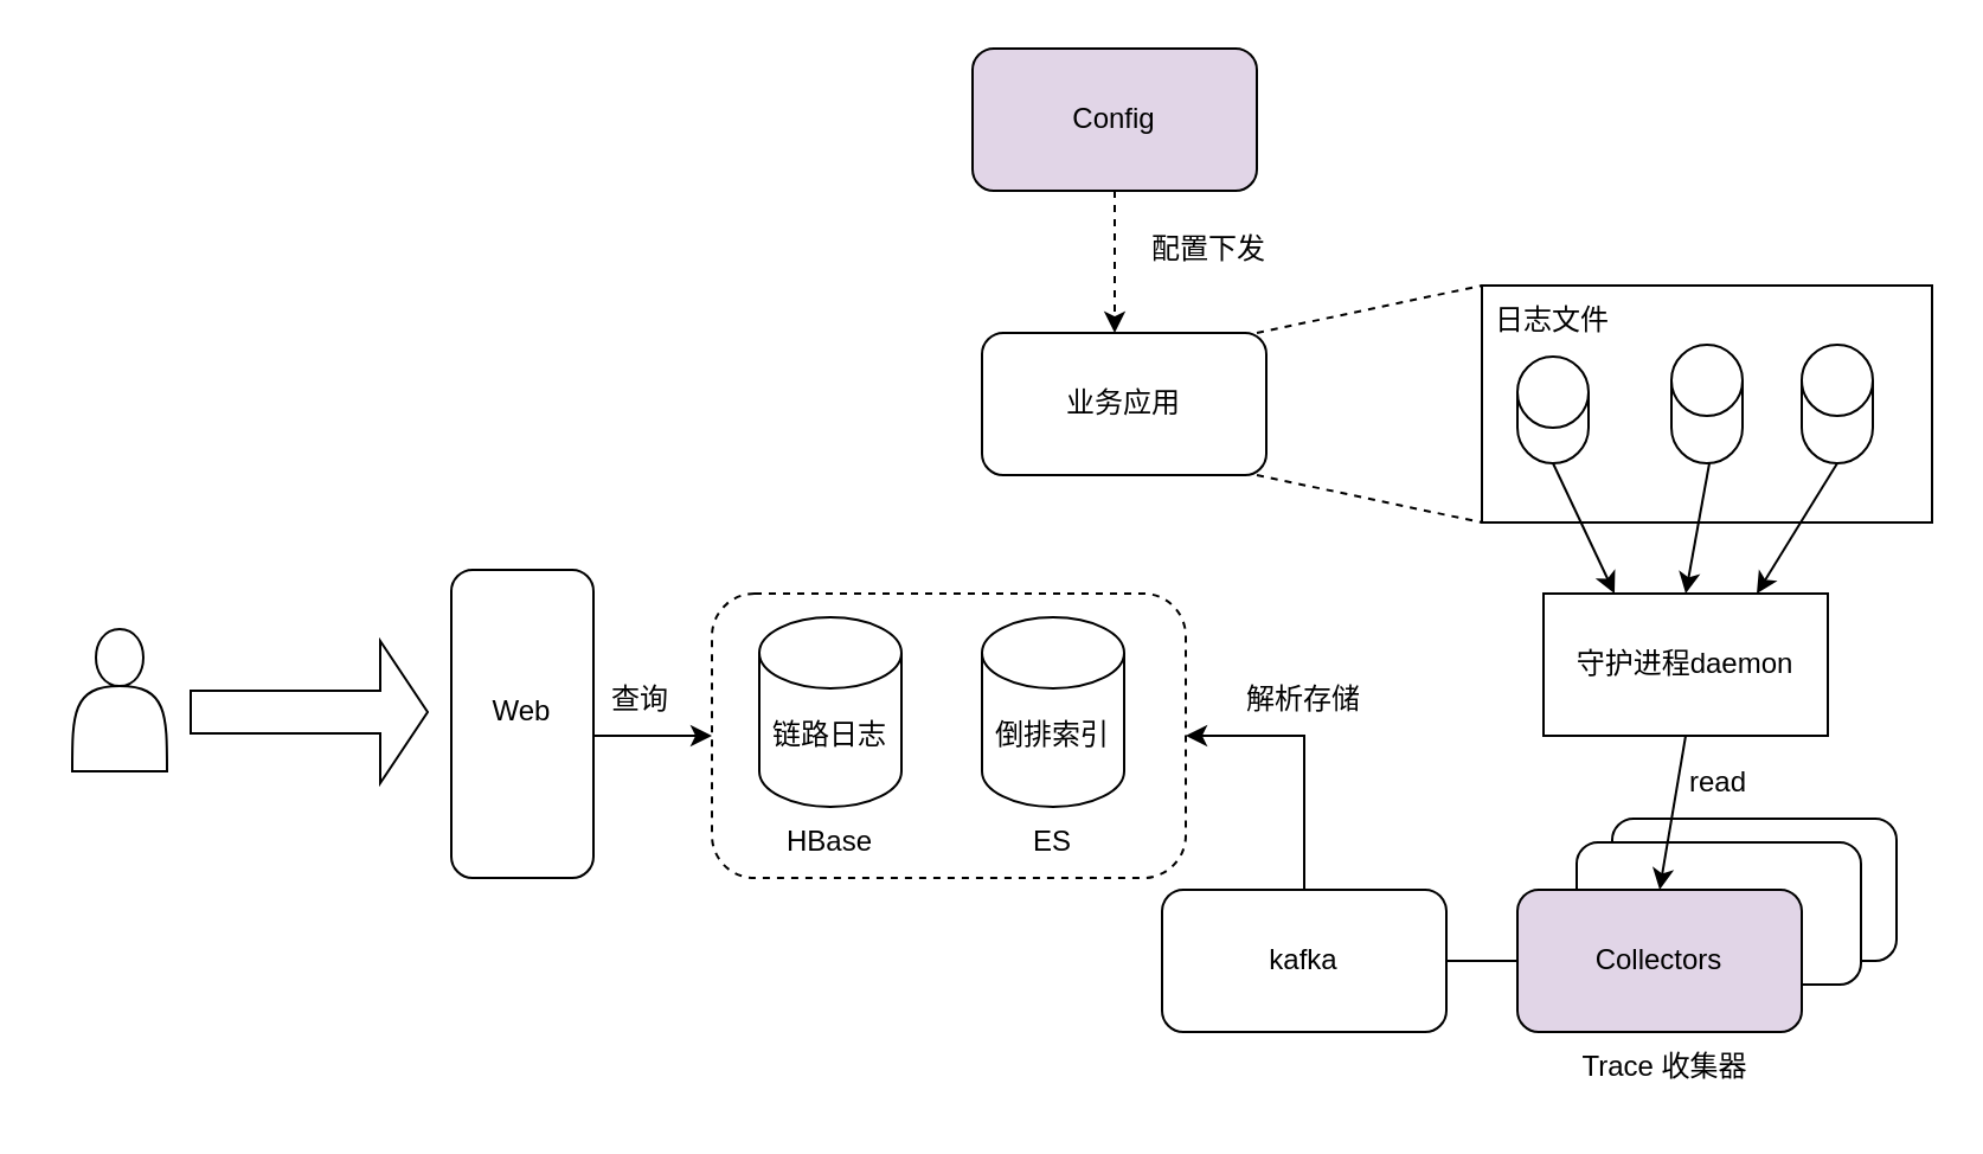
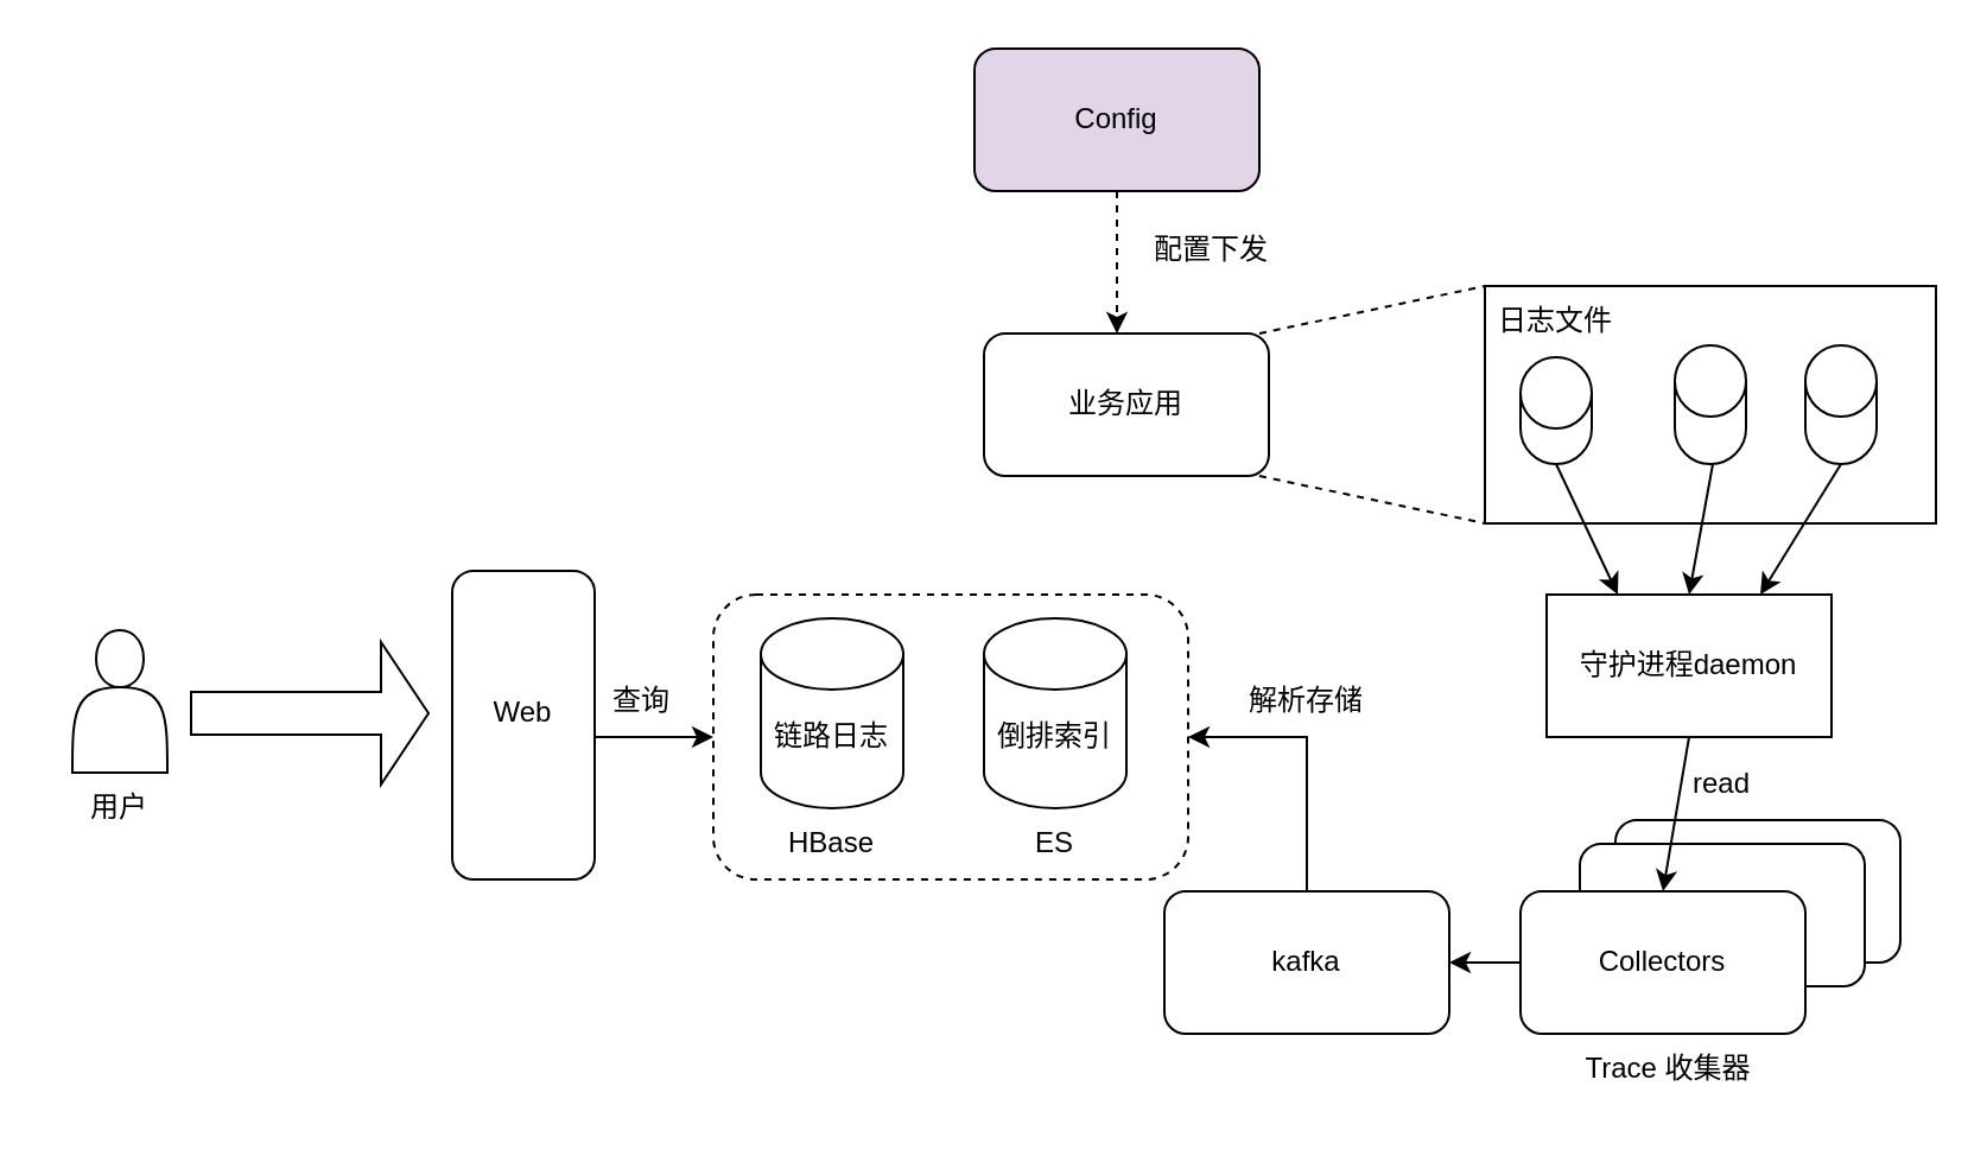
  <mxCell id="0" />
  <mxCell id="1" parent="0" />
  <mxCell id="2" value="" style="rounded=0;whiteSpace=wrap;html=1;" vertex="1" parent="1"><mxGeometry x="625" y="120" width="190" height="100" as="geometry" /></mxCell>
  <mxCell id="3" value="" style="shape=cylinder3;whiteSpace=wrap;html=1;boundedLbl=1;backgroundOutline=1;size=15;" vertex="1" parent="1"><mxGeometry x="640" y="150" width="30" height="45" as="geometry" /></mxCell>
  <mxCell id="4" value="" style="shape=cylinder3;whiteSpace=wrap;html=1;boundedLbl=1;backgroundOutline=1;size=15;" vertex="1" parent="1"><mxGeometry x="705" y="145" width="30" height="50" as="geometry" /></mxCell>
  <mxCell id="5" value="" style="shape=cylinder3;whiteSpace=wrap;html=1;boundedLbl=1;backgroundOutline=1;size=15;" vertex="1" parent="1"><mxGeometry x="760" y="145" width="30" height="50" as="geometry" /></mxCell>
  <mxCell id="6" value="" style="endArrow=none;html=1;rounded=0;entryX=0;entryY=0;entryDx=0;entryDy=0;dashed=1;" edge="1" parent="1" target="2"><mxGeometry width="50" height="50" relative="1" as="geometry"><mxPoint x="530" y="140" as="sourcePoint" /><mxPoint x="580" y="90" as="targetPoint" /></mxGeometry></mxCell>
  <mxCell id="7" value="" style="endArrow=none;html=1;rounded=0;exitX=1;exitY=1;exitDx=0;exitDy=0;entryX=0;entryY=1;entryDx=0;entryDy=0;dashed=1;" edge="1" parent="1" target="2"><mxGeometry width="50" height="50" relative="1" as="geometry"><mxPoint x="530" y="200" as="sourcePoint" /><mxPoint x="560" y="200" as="targetPoint" /></mxGeometry></mxCell>
  <mxCell id="8" value="日志文件" style="text;html=1;align=center;verticalAlign=middle;whiteSpace=wrap;rounded=0;" vertex="1" parent="1"><mxGeometry x="625" y="120" width="60" height="30" as="geometry" /></mxCell>
  <mxCell id="9" value="守护进程daemon" style="rounded=0;whiteSpace=wrap;html=1;" vertex="1" parent="1"><mxGeometry x="651" y="250" width="120" height="60" as="geometry" /></mxCell>
  <mxCell id="10" value="" style="endArrow=classic;html=1;rounded=0;entryX=0.25;entryY=0;entryDx=0;entryDy=0;" edge="1" parent="1" target="9"><mxGeometry width="50" height="50" relative="1" as="geometry"><mxPoint x="655" y="195" as="sourcePoint" /><mxPoint x="705" y="145" as="targetPoint" /></mxGeometry></mxCell>
  <mxCell id="11" value="" style="endArrow=classic;html=1;rounded=0;entryX=0.5;entryY=0;entryDx=0;entryDy=0;" edge="1" parent="1" target="9"><mxGeometry width="50" height="50" relative="1" as="geometry"><mxPoint x="721" y="195" as="sourcePoint" /><mxPoint x="771" y="145" as="targetPoint" /></mxGeometry></mxCell>
  <mxCell id="12" value="" style="endArrow=classic;html=1;rounded=0;exitX=0.5;exitY=1;exitDx=0;exitDy=0;exitPerimeter=0;entryX=0.75;entryY=0;entryDx=0;entryDy=0;" edge="1" parent="1" source="5" target="9"><mxGeometry width="50" height="50" relative="1" as="geometry"><mxPoint x="800" y="290" as="sourcePoint" /><mxPoint x="850" y="240" as="targetPoint" /></mxGeometry></mxCell>
  <mxCell id="13" value="" style="rounded=1;whiteSpace=wrap;html=1;" vertex="1" parent="1"><mxGeometry x="680" y="345" width="120" height="60" as="geometry" /></mxCell>
  <mxCell id="14" value="" style="rounded=1;whiteSpace=wrap;html=1;" vertex="1" parent="1"><mxGeometry x="665" y="355" width="120" height="60" as="geometry" /></mxCell>
- <mxCell id="15" value="" style="edgeStyle=orthogonalEdgeStyle;rounded=0;orthogonalLoop=1;jettySize=auto;html=1;endArrow=none;" edge="1" parent="1" source="16" target="38"><mxGeometry relative="1" as="geometry" /></mxCell>
- <mxCell id="16" value="Collectors" style="rounded=1;whiteSpace=wrap;html=1;fillColor=#e1d5e7;" vertex="1" parent="1"><mxGeometry x="640" y="375" width="120" height="60" as="geometry" /></mxCell>
+ <mxCell id="15" value="" style="edgeStyle=orthogonalEdgeStyle;rounded=0;orthogonalLoop=1;jettySize=auto;html=1;" edge="1" parent="1" source="16" target="38"><mxGeometry relative="1" as="geometry" /></mxCell>
+ <mxCell id="16" value="Collectors" style="rounded=1;whiteSpace=wrap;html=1;" vertex="1" parent="1"><mxGeometry x="640" y="375" width="120" height="60" as="geometry" /></mxCell>
  <mxCell id="17" value="" style="endArrow=classic;html=1;rounded=0;entryX=0.5;entryY=0;entryDx=0;entryDy=0;exitX=0.5;exitY=1;exitDx=0;exitDy=0;" edge="1" parent="1" source="9" target="16"><mxGeometry width="50" height="50" relative="1" as="geometry"><mxPoint x="745" y="315" as="sourcePoint" /><mxPoint x="795" y="265" as="targetPoint" /></mxGeometry></mxCell>
  <mxCell id="18" value="read" style="text;html=1;align=center;verticalAlign=middle;whiteSpace=wrap;rounded=0;" vertex="1" parent="1"><mxGeometry x="695" y="315" width="60" height="30" as="geometry" /></mxCell>
  <mxCell id="19" value="" style="edgeStyle=orthogonalEdgeStyle;rounded=0;orthogonalLoop=1;jettySize=auto;html=1;dashed=1;" edge="1" parent="1" source="20"><mxGeometry relative="1" as="geometry"><mxPoint x="470" y="140" as="targetPoint" /></mxGeometry></mxCell>
  <mxCell id="20" value="Config" style="rounded=1;whiteSpace=wrap;html=1;fillColor=#e1d5e7;" vertex="1" parent="1"><mxGeometry x="410" y="20" width="120" height="60" as="geometry" /></mxCell>
  <mxCell id="21" value="配置下发" style="text;html=1;align=center;verticalAlign=middle;whiteSpace=wrap;rounded=0;" vertex="1" parent="1"><mxGeometry x="480" y="90" width="60" height="30" as="geometry" /></mxCell>
  <mxCell id="22" value="Trace 收集器" style="text;html=1;align=center;verticalAlign=middle;whiteSpace=wrap;rounded=0;" vertex="1" parent="1"><mxGeometry x="665" y="435" width="75" height="30" as="geometry" /></mxCell>
  <mxCell id="23" value="" style="rounded=1;whiteSpace=wrap;html=1;dashed=1;" vertex="1" parent="1"><mxGeometry x="300" y="250" width="200" height="120" as="geometry" /></mxCell>
  <mxCell id="24" value="" style="shape=cylinder3;whiteSpace=wrap;html=1;boundedLbl=1;backgroundOutline=1;size=15;" vertex="1" parent="1"><mxGeometry x="320" y="260" width="60" height="80" as="geometry" /></mxCell>
  <mxCell id="25" value="" style="shape=cylinder3;whiteSpace=wrap;html=1;boundedLbl=1;backgroundOutline=1;size=15;" vertex="1" parent="1"><mxGeometry x="414" y="260" width="60" height="80" as="geometry" /></mxCell>
  <mxCell id="26" value="链路日志" style="text;html=1;align=center;verticalAlign=middle;whiteSpace=wrap;rounded=0;" vertex="1" parent="1"><mxGeometry x="320" y="295" width="60" height="30" as="geometry" /></mxCell>
  <mxCell id="27" value="倒排索引" style="text;html=1;align=center;verticalAlign=middle;whiteSpace=wrap;rounded=0;" vertex="1" parent="1"><mxGeometry x="414" y="295" width="60" height="30" as="geometry" /></mxCell>
  <mxCell id="28" value="HBase" style="text;html=1;align=center;verticalAlign=middle;whiteSpace=wrap;rounded=0;" vertex="1" parent="1"><mxGeometry x="320" y="340" width="60" height="30" as="geometry" /></mxCell>
  <mxCell id="29" value="ES" style="text;html=1;align=center;verticalAlign=middle;whiteSpace=wrap;rounded=0;" vertex="1" parent="1"><mxGeometry x="414" y="340" width="60" height="30" as="geometry" /></mxCell>
  <mxCell id="30" value="" style="shape=actor;whiteSpace=wrap;html=1;" vertex="1" parent="1"><mxGeometry y="265" width="40" height="60" as="geometry" x="30" /></mxCell>
  <mxCell id="31" value="" style="shape=singleArrow;whiteSpace=wrap;html=1;" vertex="1" parent="1"><mxGeometry x="80" y="270" width="100" height="60" as="geometry" /></mxCell>
  <mxCell id="32" value="" style="rounded=1;whiteSpace=wrap;html=1;" vertex="1" parent="1"><mxGeometry x="190" y="240" width="60" height="130" as="geometry" /></mxCell>
  <mxCell id="33" value="Web" style="text;html=1;align=center;verticalAlign=middle;whiteSpace=wrap;rounded=0;" vertex="1" parent="1"><mxGeometry x="190" y="285" width="60" height="30" as="geometry" /></mxCell>
+ <mxCell id="34" value="用户" style="text;html=1;align=center;verticalAlign=middle;whiteSpace=wrap;rounded=0;" vertex="1" parent="1"><mxGeometry x="20" y="325" width="60" height="30" as="geometry" /></mxCell>
  <mxCell id="35" value="" style="endArrow=classic;html=1;rounded=0;" edge="1" parent="1" target="23"><mxGeometry width="50" height="50" relative="1" as="geometry"><mxPoint x="250" y="310" as="sourcePoint" /><mxPoint x="300" y="260" as="targetPoint" /></mxGeometry></mxCell>
  <mxCell id="36" value="查询" style="text;html=1;align=center;verticalAlign=middle;whiteSpace=wrap;rounded=0;" vertex="1" parent="1"><mxGeometry x="240" y="280" width="60" height="30" as="geometry" /></mxCell>
  <mxCell id="37" style="edgeStyle=orthogonalEdgeStyle;rounded=0;orthogonalLoop=1;jettySize=auto;html=1;entryX=1;entryY=0.5;entryDx=0;entryDy=0;" edge="1" parent="1" source="38" target="23"><mxGeometry relative="1" as="geometry" /></mxCell>
  <mxCell id="38" value="kafka" style="rounded=1;whiteSpace=wrap;html=1;" vertex="1" parent="1"><mxGeometry x="490" y="375" width="120" height="60" as="geometry" /></mxCell>
  <mxCell id="39" value="解析存储" style="text;html=1;align=center;verticalAlign=middle;whiteSpace=wrap;rounded=0;" vertex="1" parent="1"><mxGeometry x="520" y="280" width="60" height="30" as="geometry" /></mxCell>
  <mxCell id="40" value="业务应用" style="rounded=1;whiteSpace=wrap;html=1;" vertex="1" parent="1"><mxGeometry x="414" y="140" width="120" height="60" as="geometry" /></mxCell>
